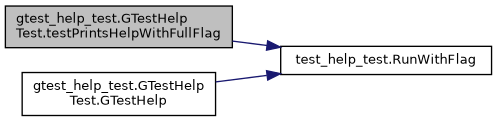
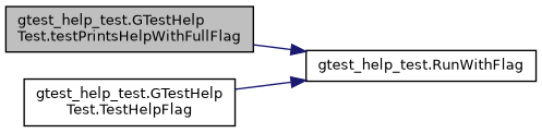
  digraph {
    rankdir=LR
    node [color=black fontname=Helvetica fontsize=10 shape=record]
    edge [color=midnightblue fontname=Helvetica fontsize=10 labelfontname=Helvetica labelfontsize=10 style=solid]
    n1 [fillcolor=grey75 fontcolor=black height=0.2 label="gtest_help_test.GTestHelp\lTest.testPrintsHelpWithFullFlag" style=filled width=0.4]
-   n2 [height=0.2 label="test_help_test.RunWithFlag" width=0.4]
-   n3 [height=0.2 label="gtest_help_test.GTestHelp\lTest.GTestHelp" width=0.4]
+   n2 [height=0.2 label="gtest_help_test.RunWithFlag" width=0.4]
+   n3 [height=0.2 label="gtest_help_test.GTestHelp\lTest.TestHelpFlag" width=0.4]
    n1 -> n2
    n3 -> n2
  }
